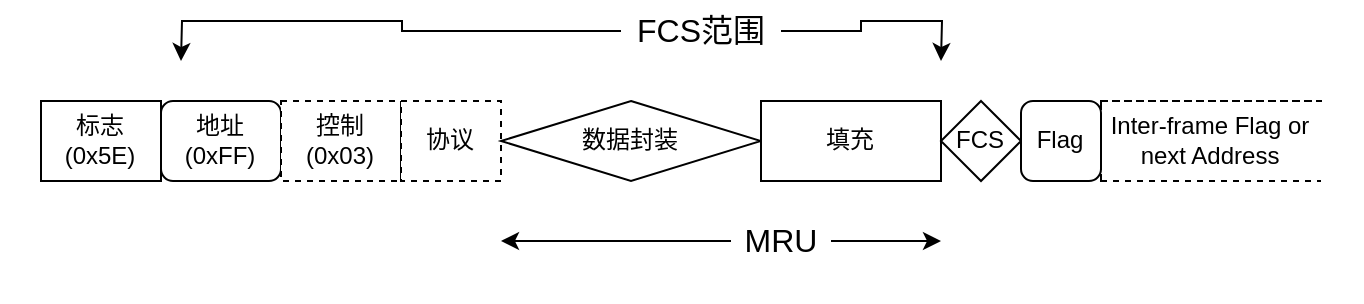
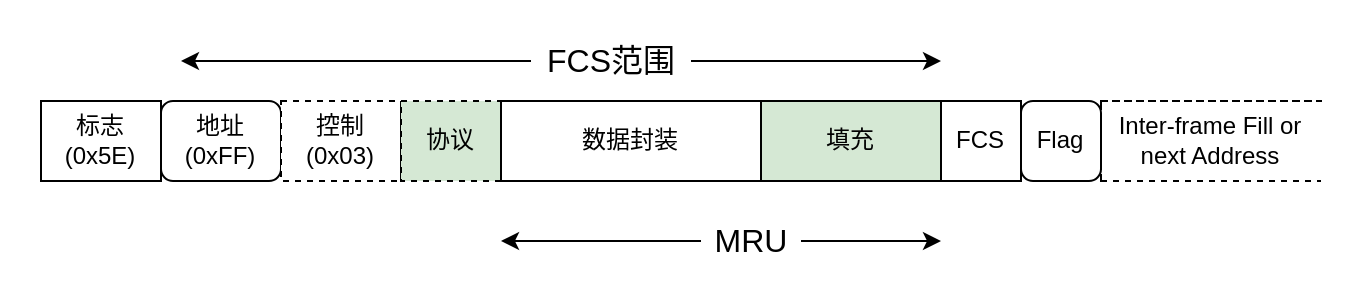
  <mxCell id="0" />
  <mxCell id="1" parent="0" />
  <mxCell id="2" value="标志&lt;br&gt;(0x5E)" style="rounded=0;whiteSpace=wrap;html=1;" vertex="1" parent="1"><mxGeometry x="20" y="50" width="60" height="40" as="geometry" /></mxCell>
  <mxCell id="3" value="地址&lt;br&gt;(0xFF)" style="whiteSpace=wrap;html=1;rounded=1;" vertex="1" parent="1"><mxGeometry x="80" y="50" width="60" height="40" as="geometry" /></mxCell>
  <mxCell id="4" value="控制&lt;br&gt;(0x03)" style="rounded=0;whiteSpace=wrap;html=1;dashed=1;" vertex="1" parent="1"><mxGeometry x="140" y="50" width="60" height="40" as="geometry" /></mxCell>
- <mxCell id="5" value="协议" style="rounded=0;whiteSpace=wrap;html=1;dashed=1;" vertex="1" parent="1"><mxGeometry x="200" y="50" width="50" height="40" as="geometry" /></mxCell>
- <mxCell id="6" value="数据封装" style="rhombus;whiteSpace=wrap;html=1;" vertex="1" parent="1"><mxGeometry x="250" y="50" width="130" height="40" as="geometry" /></mxCell>
- <mxCell id="7" value="填充" style="rounded=0;whiteSpace=wrap;html=1;" vertex="1" parent="1"><mxGeometry x="380" y="50" width="90" height="40" as="geometry" /></mxCell>
- <mxCell id="8" value="FCS" style="rhombus;whiteSpace=wrap;html=1;" vertex="1" parent="1"><mxGeometry x="470" y="50" width="40" height="40" as="geometry" /></mxCell>
+ <mxCell id="5" value="协议" style="rounded=0;whiteSpace=wrap;html=1;dashed=1;fillColor=#d5e8d4;" vertex="1" parent="1"><mxGeometry x="200" y="50" width="50" height="40" as="geometry" /></mxCell>
+ <mxCell id="6" value="数据封装" style="rounded=0;whiteSpace=wrap;html=1;" vertex="1" parent="1"><mxGeometry x="250" y="50" width="130" height="40" as="geometry" /></mxCell>
+ <mxCell id="7" value="填充" style="rounded=0;whiteSpace=wrap;html=1;fillColor=#d5e8d4;" vertex="1" parent="1"><mxGeometry x="380" y="50" width="90" height="40" as="geometry" /></mxCell>
+ <mxCell id="8" value="FCS" style="rounded=0;whiteSpace=wrap;html=1;" vertex="1" parent="1"><mxGeometry x="470" y="50" width="40" height="40" as="geometry" /></mxCell>
  <mxCell id="9" value="Flag" style="whiteSpace=wrap;html=1;rounded=1;" vertex="1" parent="1"><mxGeometry x="510" y="50" width="40" height="40" as="geometry" /></mxCell>
  <mxCell id="10" value="" style="group" vertex="1" connectable="0" parent="1"><mxGeometry x="550" y="50" width="110" height="40" as="geometry" /></mxCell>
- <mxCell id="11" value="Inter-frame Flag or&lt;br&gt;next Address" style="shape=partialRectangle;whiteSpace=wrap;html=1;bottom=0;right=0;fillColor=none;dashed=1;" vertex="1" parent="10"><mxGeometry width="110" height="40" as="geometry" /></mxCell>
+ <mxCell id="11" value="Inter-frame Fill or&lt;br&gt;next Address" style="shape=partialRectangle;whiteSpace=wrap;html=1;bottom=0;right=0;fillColor=none;dashed=1;" vertex="1" parent="10"><mxGeometry width="110" height="40" as="geometry" /></mxCell>
  <mxCell id="12" value="" style="endArrow=none;dashed=1;html=1;rounded=0;exitX=0;exitY=1;exitDx=0;exitDy=0;entryX=1;entryY=1;entryDx=0;entryDy=0;" edge="1" parent="10" source="11" target="11"><mxGeometry width="50" height="50" relative="1" as="geometry"><mxPoint x="18.5" y="66.667" as="sourcePoint" /><mxPoint x="64.75" y="33.333" as="targetPoint" /></mxGeometry></mxCell>
  <mxCell id="13" style="edgeStyle=orthogonalEdgeStyle;rounded=0;orthogonalLoop=1;jettySize=auto;html=1;fontSize=16;" edge="1" parent="1" source="15"><mxGeometry relative="1" as="geometry"><mxPoint x="90" y="30" as="targetPoint" /></mxGeometry></mxCell>
  <mxCell id="14" style="edgeStyle=orthogonalEdgeStyle;rounded=0;orthogonalLoop=1;jettySize=auto;html=1;fontSize=16;" edge="1" parent="1" source="15"><mxGeometry relative="1" as="geometry"><mxPoint x="470" y="30" as="targetPoint" /></mxGeometry></mxCell>
- <mxCell id="15" value="&lt;font style=&quot;font-size: 16px&quot;&gt;FCS范围&lt;/font&gt;" style="text;html=1;align=center;verticalAlign=middle;resizable=0;points=[];autosize=1;strokeColor=none;fillColor=none;" vertex="1" parent="1"><mxGeometry x="310" y="5" width="80" height="20" as="geometry" /></mxCell>
+ <mxCell id="15" value="&lt;font style=&quot;font-size: 16px&quot;&gt;FCS范围&lt;/font&gt;" style="text;html=1;align=center;verticalAlign=middle;resizable=0;points=[];autosize=1;strokeColor=none;fillColor=none;" vertex="1" parent="1"><mxGeometry x="265" y="20" width="80" height="20" as="geometry" /></mxCell>
  <mxCell id="16" style="edgeStyle=orthogonalEdgeStyle;rounded=0;orthogonalLoop=1;jettySize=auto;html=1;fontSize=16;" edge="1" parent="1" source="18"><mxGeometry relative="1" as="geometry"><mxPoint x="470" y="120" as="targetPoint" /></mxGeometry></mxCell>
  <mxCell id="17" style="edgeStyle=orthogonalEdgeStyle;rounded=0;orthogonalLoop=1;jettySize=auto;html=1;fontSize=16;" edge="1" parent="1" source="18"><mxGeometry relative="1" as="geometry"><mxPoint x="250" y="120" as="targetPoint" /></mxGeometry></mxCell>
- <mxCell id="18" value="MRU" style="text;html=1;align=center;verticalAlign=middle;resizable=0;points=[];autosize=1;strokeColor=none;fillColor=none;fontSize=16;" vertex="1" parent="1"><mxGeometry x="365" y="110" width="50" height="20" as="geometry" /></mxCell>
+ <mxCell id="18" value="MRU" style="text;html=1;align=center;verticalAlign=middle;resizable=0;points=[];autosize=1;strokeColor=none;fillColor=none;fontSize=16;" vertex="1" parent="1"><mxGeometry x="350" y="110" width="50" height="20" as="geometry" /></mxCell>
